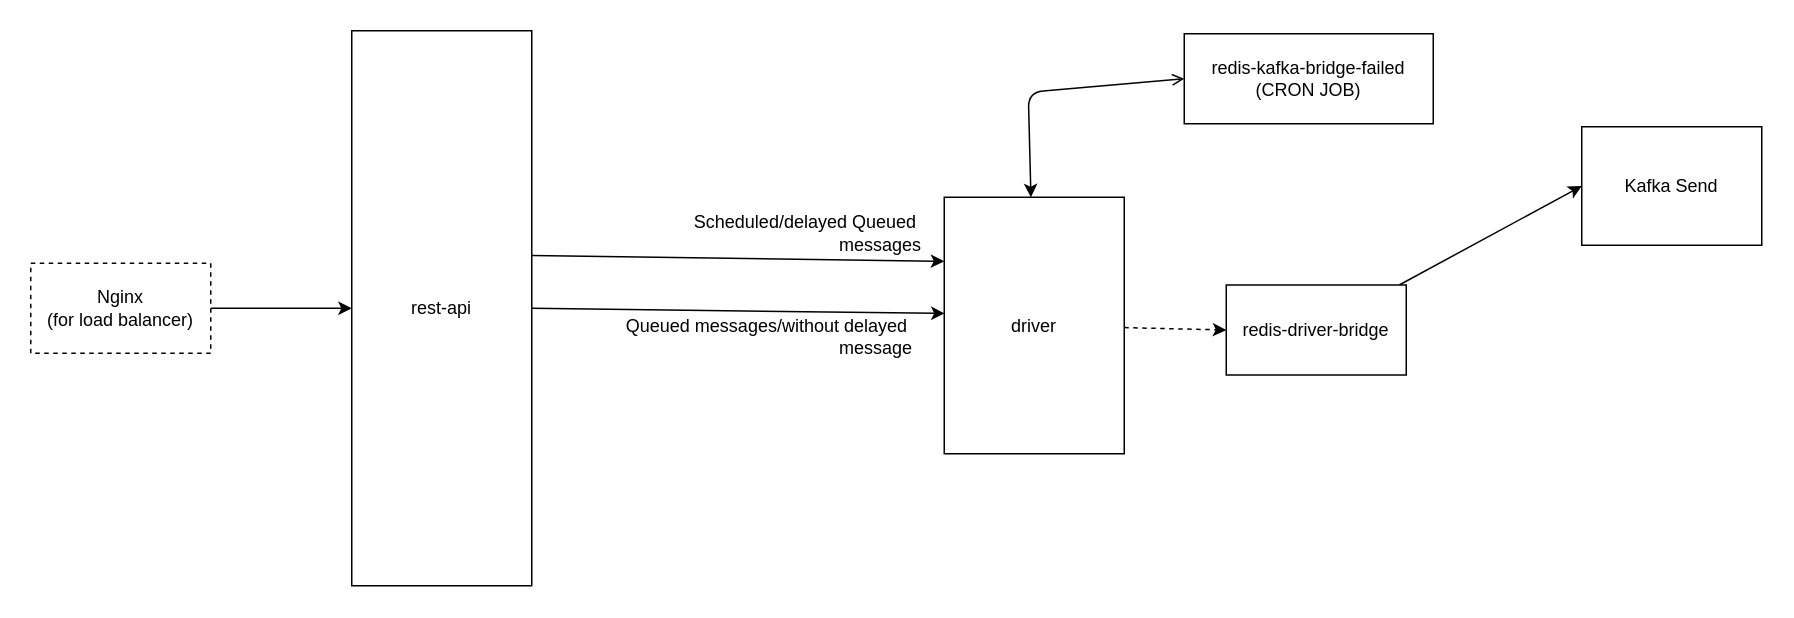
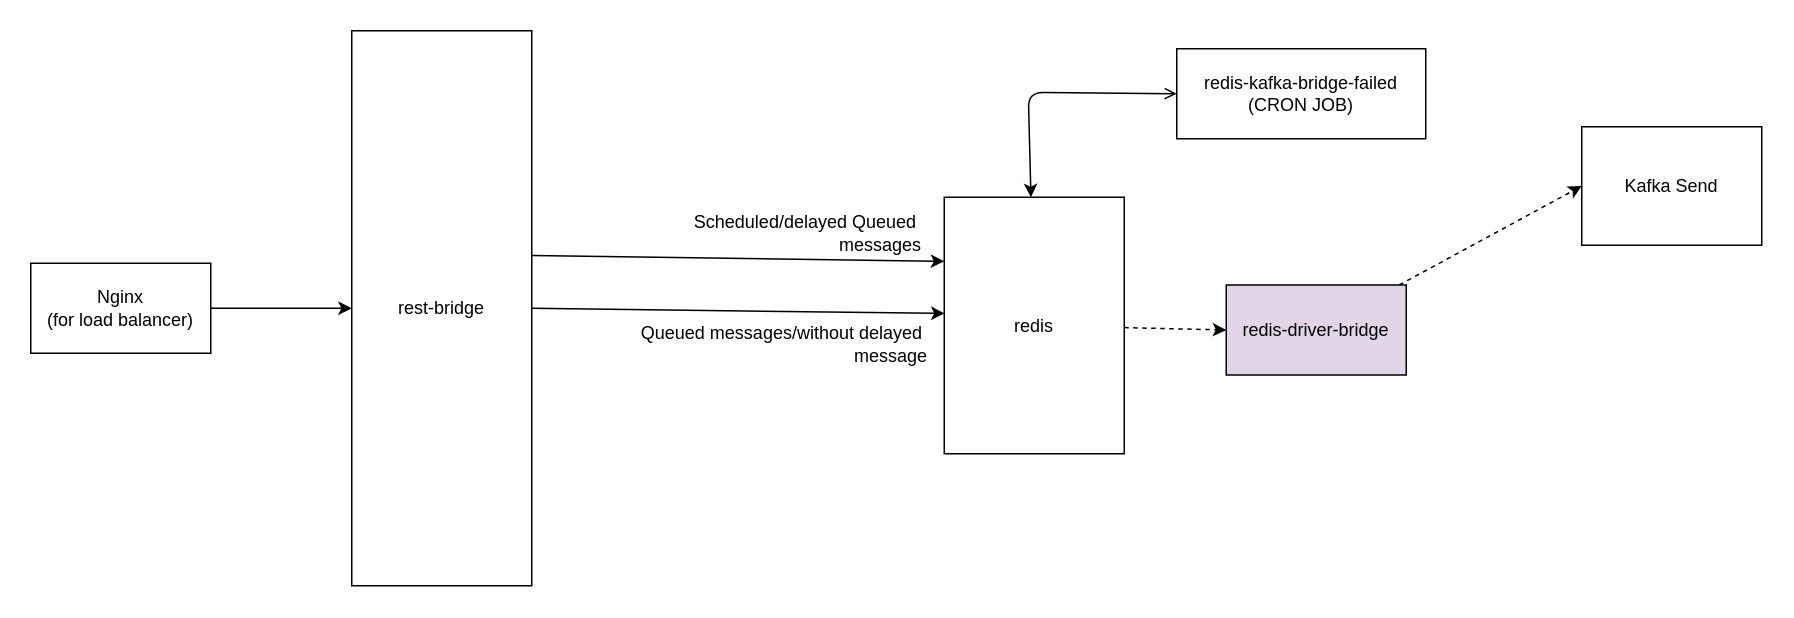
  <mxCell id="0" />
  <mxCell id="1" parent="0" />
  <mxCell id="2" style="edgeStyle=none;html=1;entryX=0;entryY=0.25;entryDx=0;entryDy=0;exitX=1;exitY=0.405;exitDx=0;exitDy=0;exitPerimeter=0;" parent="1" source="4" target="7" edge="1"><mxGeometry relative="1" as="geometry"><mxPoint x="353" y="78" as="sourcePoint" /></mxGeometry></mxCell>
  <mxCell id="3" style="edgeStyle=none;html=1;exitX=1;exitY=0.5;exitDx=0;exitDy=0;entryX=0.002;entryY=0.453;entryDx=0;entryDy=0;entryPerimeter=0;" parent="1" source="4" target="7" edge="1"><mxGeometry relative="1" as="geometry" /></mxCell>
- <mxCell id="4" value="rest-api" style="rounded=0;whiteSpace=wrap;html=1;" parent="1" vertex="1"><mxGeometry x="234" y="20" width="120" height="370" as="geometry" /></mxCell>
+ <mxCell id="4" value="rest-bridge" style="rounded=0;whiteSpace=wrap;html=1;" parent="1" vertex="1"><mxGeometry x="234" y="20" width="120" height="370" as="geometry" /></mxCell>
  <mxCell id="5" style="edgeStyle=none;html=1;entryX=0;entryY=0.5;entryDx=0;entryDy=0;dashed=1;" parent="1" source="7" target="10" edge="1"><mxGeometry relative="1" as="geometry" /></mxCell>
  <mxCell id="6" style="edgeStyle=none;html=1;entryX=0;entryY=0.5;entryDx=0;entryDy=0;startArrow=classic;startFill=1;endArrow=open;" parent="1" source="7" target="15" edge="1"><mxGeometry relative="1" as="geometry"><Array as="points"><mxPoint x="685" y="61" /></Array></mxGeometry></mxCell>
- <mxCell id="7" value="driver" style="rounded=0;whiteSpace=wrap;html=1;" parent="1" vertex="1"><mxGeometry x="629" y="131" width="120" height="171" as="geometry" /></mxCell>
+ <mxCell id="7" value="redis" style="rounded=0;whiteSpace=wrap;html=1;" parent="1" vertex="1"><mxGeometry x="629" y="131" width="120" height="171" as="geometry" /></mxCell>
  <mxCell id="8" value="Kafka Send" style="rounded=0;whiteSpace=wrap;html=1;" parent="1" vertex="1"><mxGeometry x="1054" y="84" width="120" height="79" as="geometry" /></mxCell>
- <mxCell id="9" style="edgeStyle=none;html=1;entryX=0;entryY=0.5;entryDx=0;entryDy=0;startArrow=none;startFill=0;" parent="1" source="10" target="8" edge="1"><mxGeometry relative="1" as="geometry" /></mxCell>
- <mxCell id="10" value="redis-driver-bridge" style="whiteSpace=wrap;html=1;" parent="1" vertex="1"><mxGeometry x="817" y="189.5" width="120" height="60" as="geometry" /></mxCell>
+ <mxCell id="9" style="edgeStyle=none;html=1;entryX=0;entryY=0.5;entryDx=0;entryDy=0;startArrow=none;startFill=0;dashed=1;" parent="1" source="10" target="8" edge="1"><mxGeometry relative="1" as="geometry" /></mxCell>
+ <mxCell id="10" value="redis-driver-bridge" style="whiteSpace=wrap;html=1;fillColor=#e1d5e7;" parent="1" vertex="1"><mxGeometry x="817" y="189.5" width="120" height="60" as="geometry" /></mxCell>
  <mxCell id="11" value="Scheduled/delayed Queued&amp;nbsp;&lt;br&gt;messages" style="text;html=1;align=right;verticalAlign=middle;resizable=0;points=[];autosize=1;strokeColor=none;fillColor=none;" parent="1" vertex="1"><mxGeometry x="446" y="134" width="169" height="41" as="geometry" /></mxCell>
  <mxCell id="12" style="edgeStyle=none;html=1;" parent="1" source="13" target="4" edge="1"><mxGeometry relative="1" as="geometry" /></mxCell>
- <mxCell id="13" value="Nginx&lt;br&gt;(for load balancer)" style="rounded=0;whiteSpace=wrap;html=1;dashed=1;" parent="1" vertex="1"><mxGeometry x="20" y="175" width="120" height="60" as="geometry" /></mxCell>
- <mxCell id="14" value="Queued messages/without delayed&amp;nbsp;&lt;br&gt;message" style="text;html=1;align=right;verticalAlign=middle;resizable=0;points=[];autosize=1;strokeColor=none;fillColor=none;" parent="1" vertex="1"><mxGeometry x="400" y="203.5" width="209" height="41" as="geometry" /></mxCell>
- <mxCell id="15" value="redis-kafka-bridge-failed&lt;br&gt;(CRON JOB)" style="whiteSpace=wrap;html=1;" parent="1" vertex="1"><mxGeometry x="789" y="22" width="166" height="60" as="geometry" /></mxCell>
+ <mxCell id="13" value="Nginx&lt;br&gt;(for load balancer)" style="rounded=0;whiteSpace=wrap;html=1;" parent="1" vertex="1"><mxGeometry x="20" y="175" width="120" height="60" as="geometry" /></mxCell>
+ <mxCell id="14" value="Queued messages/without delayed&amp;nbsp;&lt;br&gt;message" style="text;html=1;align=right;verticalAlign=middle;resizable=0;points=[];autosize=1;strokeColor=none;fillColor=none;" parent="1" vertex="1"><mxGeometry x="410" y="208.5" width="209" height="41" as="geometry" /></mxCell>
+ <mxCell id="15" value="redis-kafka-bridge-failed&lt;br&gt;(CRON JOB)" style="whiteSpace=wrap;html=1;" parent="1" vertex="1"><mxGeometry x="784" y="32" width="166" height="60" as="geometry" /></mxCell>
